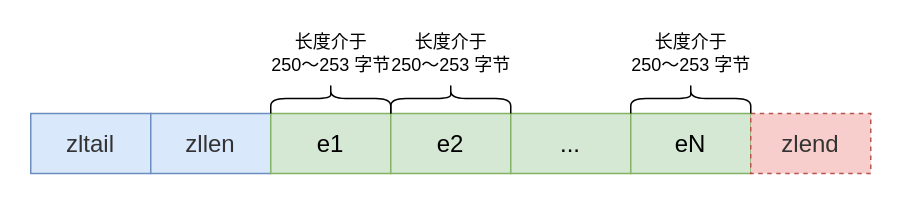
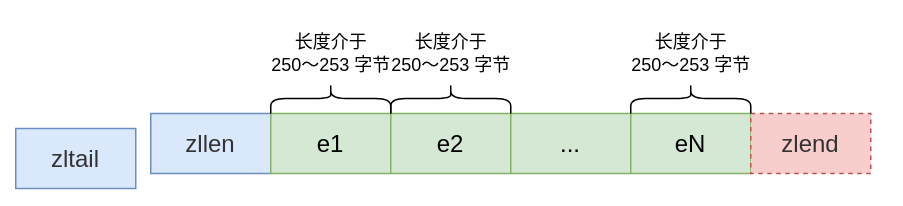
  <mxCell id="0" />
  <mxCell id="1" parent="0" />
- <mxCell id="2" value="&lt;span style=&quot;color: rgb(51, 51, 51); font-family: &amp;quot;pingfang sc&amp;quot;, avenir, tahoma, arial, &amp;quot;lantinghei sc&amp;quot;, &amp;quot;microsoft yahei&amp;quot;, &amp;quot;hiragino sans gb&amp;quot;, &amp;quot;microsoft sans serif&amp;quot;, &amp;quot;wenquanyi micro hei&amp;quot;, helvetica, sans-serif; font-size: 16px;&quot;&gt;zltail&lt;/span&gt;" style="rounded=0;whiteSpace=wrap;html=1;fillColor=#dae8fc;labelBackgroundColor=none;fontSize=16;strokeColor=#6c8ebf;" vertex="1" parent="1"><mxGeometry x="20" y="75" width="80" height="40" as="geometry" /></mxCell>
+ <mxCell id="2" value="&lt;span style=&quot;color: rgb(51, 51, 51); font-family: &amp;quot;pingfang sc&amp;quot;, avenir, tahoma, arial, &amp;quot;lantinghei sc&amp;quot;, &amp;quot;microsoft yahei&amp;quot;, &amp;quot;hiragino sans gb&amp;quot;, &amp;quot;microsoft sans serif&amp;quot;, &amp;quot;wenquanyi micro hei&amp;quot;, helvetica, sans-serif; font-size: 16px;&quot;&gt;zltail&lt;/span&gt;" style="rounded=0;whiteSpace=wrap;html=1;fillColor=#dae8fc;labelBackgroundColor=none;fontSize=16;strokeColor=#6c8ebf;" vertex="1" parent="1"><mxGeometry x="10" y="85" width="80" height="40" as="geometry" /></mxCell>
  <mxCell id="3" value="&lt;span style=&quot;color: rgb(51, 51, 51); font-family: &amp;quot;pingfang sc&amp;quot;, avenir, tahoma, arial, &amp;quot;lantinghei sc&amp;quot;, &amp;quot;microsoft yahei&amp;quot;, &amp;quot;hiragino sans gb&amp;quot;, &amp;quot;microsoft sans serif&amp;quot;, &amp;quot;wenquanyi micro hei&amp;quot;, helvetica, sans-serif; font-size: 16px;&quot;&gt;zllen&lt;/span&gt;" style="rounded=0;whiteSpace=wrap;html=1;fillColor=#dae8fc;labelBackgroundColor=none;fontSize=16;strokeColor=#6c8ebf;" vertex="1" parent="1"><mxGeometry x="100" y="75" width="80" height="40" as="geometry" /></mxCell>
  <mxCell id="4" value="&lt;span style=&quot;font-family: &amp;#34;pingfang sc&amp;#34; , &amp;#34;avenir&amp;#34; , &amp;#34;tahoma&amp;#34; , &amp;#34;arial&amp;#34; , &amp;#34;lantinghei sc&amp;#34; , &amp;#34;microsoft yahei&amp;#34; , &amp;#34;hiragino sans gb&amp;#34; , &amp;#34;microsoft sans serif&amp;#34; , &amp;#34;wenquanyi micro hei&amp;#34; , &amp;#34;helvetica&amp;#34; , sans-serif ; font-size: 16px&quot;&gt;e1&lt;/span&gt;" style="rounded=0;whiteSpace=wrap;html=1;fillColor=#d5e8d4;labelBackgroundColor=none;strokeColor=#82b366;" vertex="1" parent="1"><mxGeometry x="180" y="75" width="80" height="40" as="geometry" /></mxCell>
  <mxCell id="5" value="&lt;span style=&quot;font-family: &amp;#34;pingfang sc&amp;#34; , &amp;#34;avenir&amp;#34; , &amp;#34;tahoma&amp;#34; , &amp;#34;arial&amp;#34; , &amp;#34;lantinghei sc&amp;#34; , &amp;#34;microsoft yahei&amp;#34; , &amp;#34;hiragino sans gb&amp;#34; , &amp;#34;microsoft sans serif&amp;#34; , &amp;#34;wenquanyi micro hei&amp;#34; , &amp;#34;helvetica&amp;#34; , sans-serif ; font-size: 16px&quot;&gt;e2&lt;/span&gt;" style="rounded=0;whiteSpace=wrap;html=1;fillColor=#d5e8d4;labelBackgroundColor=none;strokeColor=#82b366;" vertex="1" parent="1"><mxGeometry x="260" y="75" width="80" height="40" as="geometry" /></mxCell>
  <mxCell id="6" value="&lt;font face=&quot;pingfang sc, avenir, tahoma, arial, lantinghei sc, microsoft yahei, hiragino sans gb, microsoft sans serif, wenquanyi micro hei, helvetica, sans-serif&quot;&gt;&lt;span style=&quot;font-size: 16px;&quot;&gt;...&lt;/span&gt;&lt;/font&gt;" style="rounded=0;whiteSpace=wrap;html=1;fillColor=#d5e8d4;labelBackgroundColor=none;strokeColor=#82b366;" vertex="1" parent="1"><mxGeometry x="340" y="75" width="80" height="40" as="geometry" /></mxCell>
  <mxCell id="7" value="&lt;span style=&quot;font-family: &amp;#34;pingfang sc&amp;#34; , &amp;#34;avenir&amp;#34; , &amp;#34;tahoma&amp;#34; , &amp;#34;arial&amp;#34; , &amp;#34;lantinghei sc&amp;#34; , &amp;#34;microsoft yahei&amp;#34; , &amp;#34;hiragino sans gb&amp;#34; , &amp;#34;microsoft sans serif&amp;#34; , &amp;#34;wenquanyi micro hei&amp;#34; , &amp;#34;helvetica&amp;#34; , sans-serif ; font-size: 16px&quot;&gt;eN&lt;/span&gt;" style="rounded=0;whiteSpace=wrap;html=1;fillColor=#d5e8d4;labelBackgroundColor=none;strokeColor=#82b366;" vertex="1" parent="1"><mxGeometry x="420" y="75" width="80" height="40" as="geometry" /></mxCell>
  <mxCell id="8" value="&lt;span style=&quot;color: rgb(51, 51, 51); font-family: &amp;quot;pingfang sc&amp;quot;, avenir, tahoma, arial, &amp;quot;lantinghei sc&amp;quot;, &amp;quot;microsoft yahei&amp;quot;, &amp;quot;hiragino sans gb&amp;quot;, &amp;quot;microsoft sans serif&amp;quot;, &amp;quot;wenquanyi micro hei&amp;quot;, helvetica, sans-serif; font-size: 16px;&quot;&gt;zlend&lt;/span&gt;" style="rounded=0;whiteSpace=wrap;html=1;fillColor=#f8cecc;strokeColor=#b85450;labelBackgroundColor=none;dashed=1;" vertex="1" parent="1"><mxGeometry x="500" y="75" width="80" height="40" as="geometry" /></mxCell>
  <mxCell id="9" value="" style="shape=curlyBracket;whiteSpace=wrap;html=1;rounded=1;rotation=90;" vertex="1" parent="1"><mxGeometry x="210" y="25" width="20" height="80" as="geometry" /></mxCell>
  <mxCell id="10" value="长度介于 &lt;br&gt;250～253 字节" style="text;html=1;align=center;verticalAlign=middle;resizable=0;points=[];autosize=1;" vertex="1" parent="1"><mxGeometry x="175" y="20" width="90" height="30" as="geometry" /></mxCell>
  <mxCell id="11" value="" style="shape=curlyBracket;whiteSpace=wrap;html=1;rounded=1;rotation=90;" vertex="1" parent="1"><mxGeometry x="290" y="25" width="20" height="80" as="geometry" /></mxCell>
  <mxCell id="12" value="长度介于 &lt;br&gt;250～253 字节" style="text;html=1;align=center;verticalAlign=middle;resizable=0;points=[];autosize=1;" vertex="1" parent="1"><mxGeometry x="255" y="20" width="90" height="30" as="geometry" /></mxCell>
  <mxCell id="13" value="" style="shape=curlyBracket;whiteSpace=wrap;html=1;rounded=1;rotation=90;" vertex="1" parent="1"><mxGeometry x="450" y="25" width="20" height="80" as="geometry" /></mxCell>
  <mxCell id="14" value="长度介于 &lt;br&gt;250～253 字节" style="text;html=1;align=center;verticalAlign=middle;resizable=0;points=[];autosize=1;" vertex="1" parent="1"><mxGeometry x="415" y="20" width="90" height="30" as="geometry" /></mxCell>
